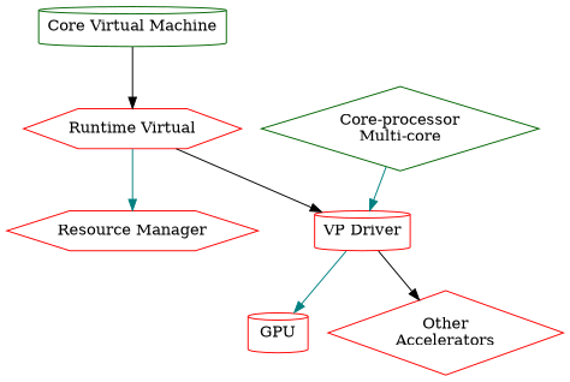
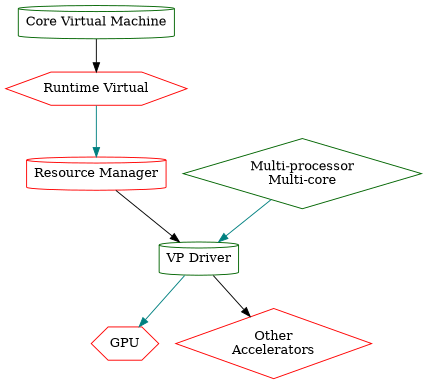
  digraph {
    node [color=red shape=cylinder]
    edge [color=black]
    n1 [color=darkgreen label="Core Virtual Machine"]
    n2 [label="Runtime Virtual" shape=hexagon]
-   n3 [label="Resource Manager" shape=hexagon]
-   n4 [label="VP Driver"]
-   n5 [label=GPU]
+   n3 [label="Resource Manager"]
+   n4 [color=darkgreen label="VP Driver"]
+   n5 [label=GPU shape=hexagon]
    n6 [label="Other\nAccelerators" shape=diamond]
-   n7 [color=darkgreen label="Core-processor\nMulti-core" shape=diamond]
+   n7 [color=darkgreen label="Multi-processor\nMulti-core" shape=diamond]
    n1 -> n2
    n2 -> n3 [color=teal]
-   n2 -> n4
+   n3 -> n4
    n4 -> n5 [color=teal]
    n4 -> n6
    n7 -> n4 [color=teal]
  }
